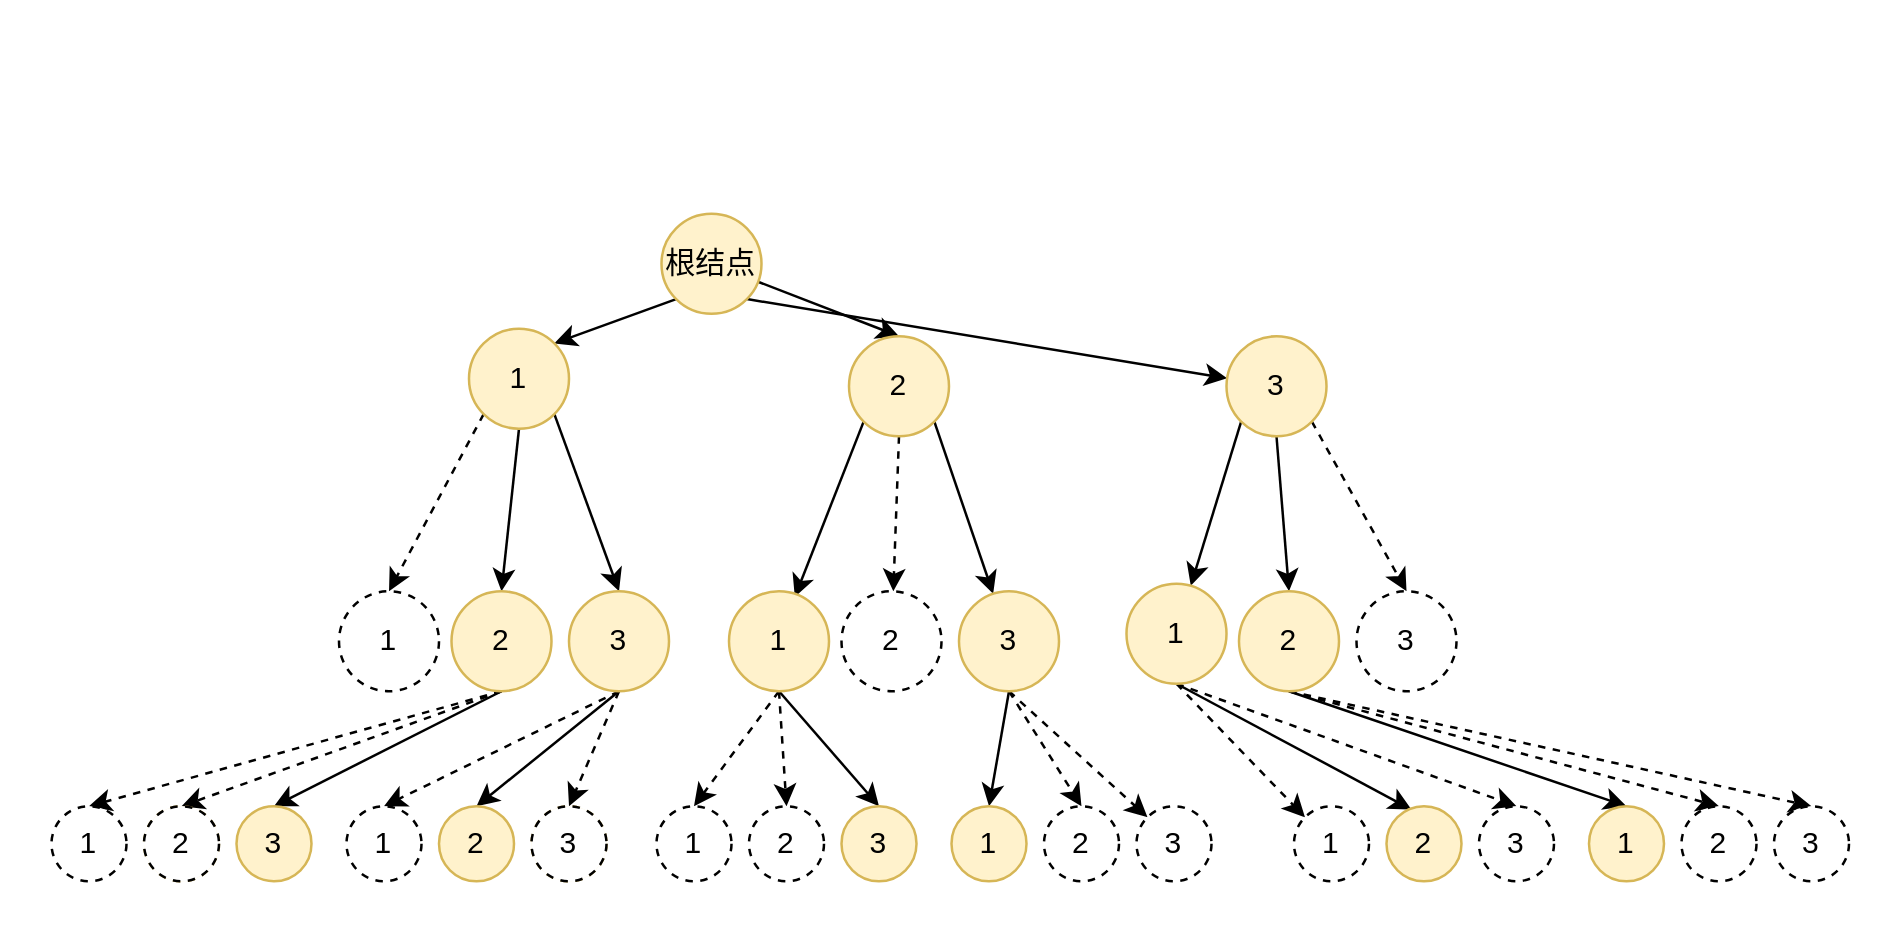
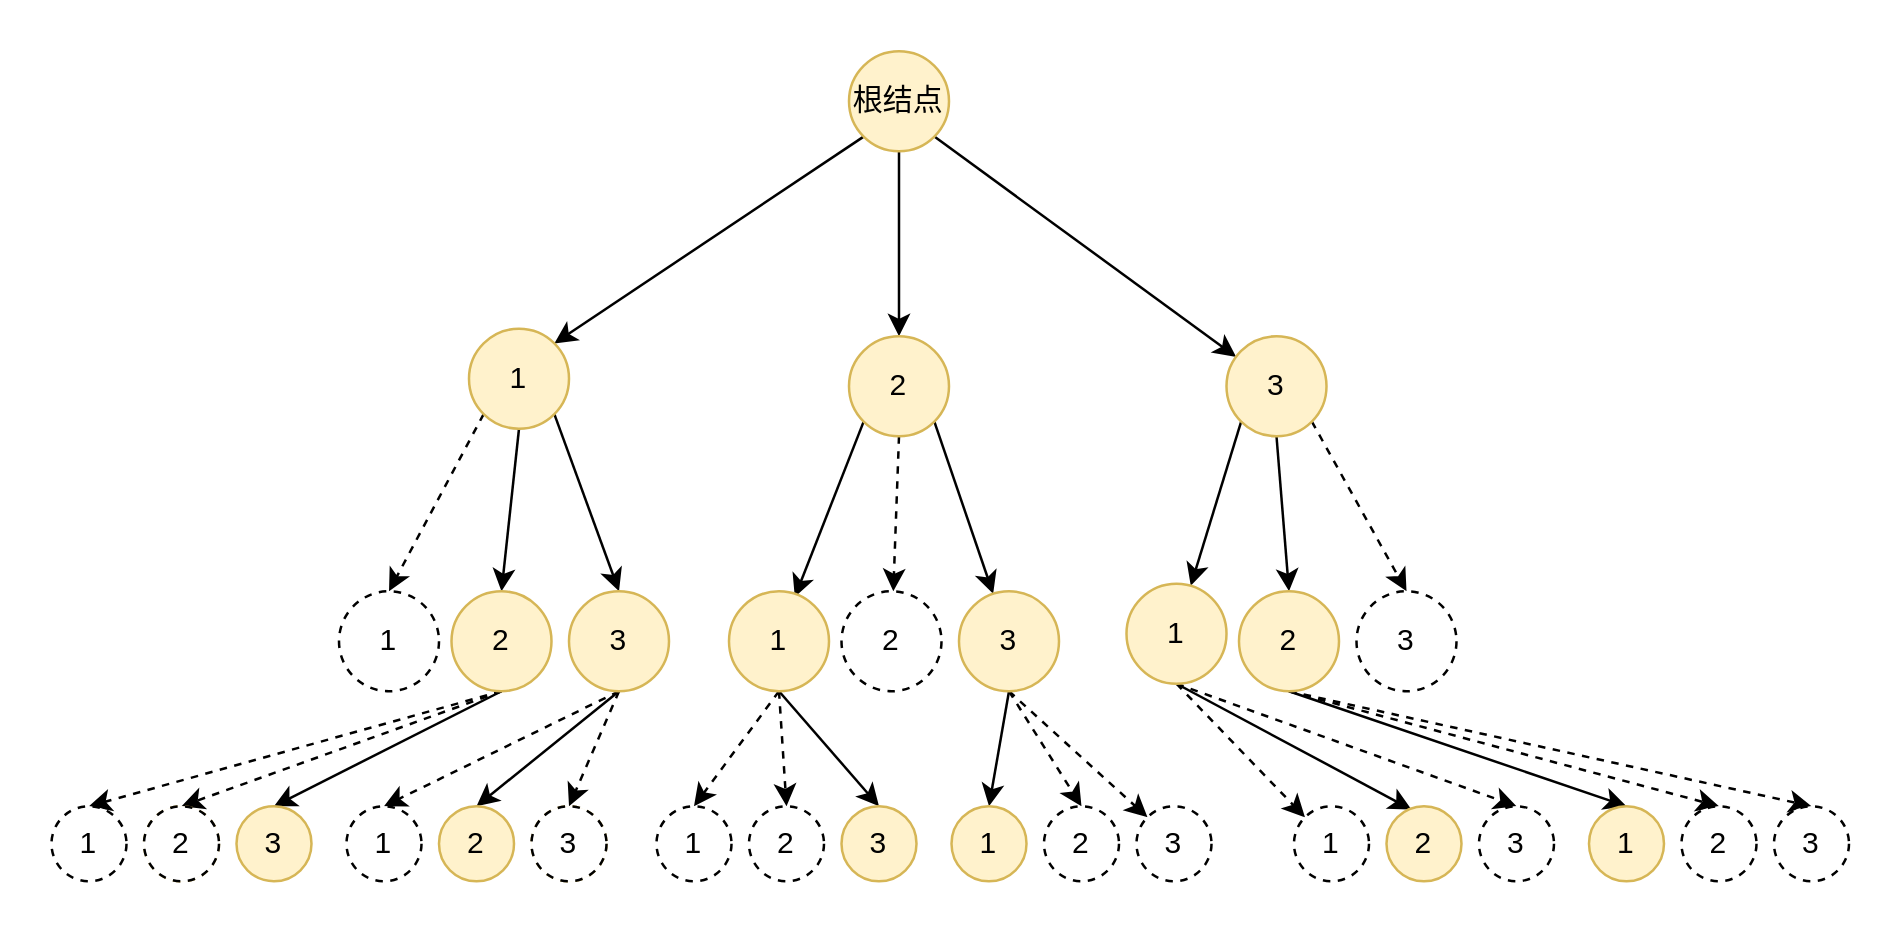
  <mxCell id="0" />
  <mxCell id="1" parent="0" />
  <mxCell id="2" style="rounded=0;orthogonalLoop=1;jettySize=auto;html=1;exitX=0;exitY=1;exitDx=0;exitDy=0;entryX=1;entryY=0;entryDx=0;entryDy=0;" edge="1" parent="1" source="5" target="9"><mxGeometry relative="1" as="geometry" /></mxCell>
  <mxCell id="3" style="edgeStyle=none;rounded=0;orthogonalLoop=1;jettySize=auto;html=1;entryX=0.5;entryY=0;entryDx=0;entryDy=0;" edge="1" parent="1" source="5" target="13"><mxGeometry relative="1" as="geometry" /></mxCell>
  <mxCell id="4" style="edgeStyle=none;rounded=0;orthogonalLoop=1;jettySize=auto;html=1;exitX=1;exitY=1;exitDx=0;exitDy=0;" edge="1" parent="1" source="5" target="17"><mxGeometry relative="1" as="geometry" /></mxCell>
- <mxCell id="5" value="根结点" style="ellipse;whiteSpace=wrap;html=1;aspect=fixed;fillColor=#fff2cc;strokeColor=#d6b656;fillStyle=auto;gradientColor=none;" vertex="1" parent="1"><mxGeometry x="264" y="85" width="40" height="40" as="geometry" /></mxCell>
+ <mxCell id="5" value="根结点" style="ellipse;whiteSpace=wrap;html=1;aspect=fixed;fillColor=#fff2cc;strokeColor=#d6b656;fillStyle=auto;gradientColor=none;" vertex="1" parent="1"><mxGeometry x="339" y="20" width="40" height="40" as="geometry" /></mxCell>
  <mxCell id="6" style="edgeStyle=none;rounded=0;orthogonalLoop=1;jettySize=auto;html=1;exitX=0;exitY=1;exitDx=0;exitDy=0;entryX=0.5;entryY=0;entryDx=0;entryDy=0;dashed=1;" edge="1" parent="1" source="9" target="18"><mxGeometry relative="1" as="geometry" /></mxCell>
  <mxCell id="7" style="edgeStyle=none;rounded=0;orthogonalLoop=1;jettySize=auto;html=1;exitX=0.5;exitY=1;exitDx=0;exitDy=0;entryX=0.5;entryY=0;entryDx=0;entryDy=0;" edge="1" parent="1" source="9" target="22"><mxGeometry relative="1" as="geometry" /></mxCell>
  <mxCell id="8" style="edgeStyle=none;rounded=0;orthogonalLoop=1;jettySize=auto;html=1;exitX=1;exitY=1;exitDx=0;exitDy=0;entryX=0.5;entryY=0;entryDx=0;entryDy=0;" edge="1" parent="1" source="9" target="26"><mxGeometry relative="1" as="geometry" /></mxCell>
  <mxCell id="9" value="1" style="ellipse;whiteSpace=wrap;html=1;aspect=fixed;fillColor=#fff2cc;strokeColor=#d6b656;fillStyle=auto;gradientColor=none;" vertex="1" parent="1"><mxGeometry x="187" y="131" width="40" height="40" as="geometry" /></mxCell>
  <mxCell id="10" style="edgeStyle=none;rounded=0;orthogonalLoop=1;jettySize=auto;html=1;exitX=0;exitY=1;exitDx=0;exitDy=0;entryX=0.658;entryY=0.058;entryDx=0;entryDy=0;entryPerimeter=0;" edge="1" parent="1" source="13" target="30"><mxGeometry relative="1" as="geometry" /></mxCell>
  <mxCell id="11" style="edgeStyle=none;rounded=0;orthogonalLoop=1;jettySize=auto;html=1;exitX=0.5;exitY=1;exitDx=0;exitDy=0;dashed=1;" edge="1" parent="1" source="13" target="31"><mxGeometry relative="1" as="geometry" /></mxCell>
  <mxCell id="12" style="edgeStyle=none;rounded=0;orthogonalLoop=1;jettySize=auto;html=1;exitX=1;exitY=1;exitDx=0;exitDy=0;" edge="1" parent="1" source="13" target="35"><mxGeometry relative="1" as="geometry" /></mxCell>
  <mxCell id="13" value="2" style="ellipse;whiteSpace=wrap;html=1;aspect=fixed;fillColor=#fff2cc;strokeColor=#d6b656;fillStyle=auto;gradientColor=none;" vertex="1" parent="1"><mxGeometry x="339" y="134" width="40" height="40" as="geometry" /></mxCell>
  <mxCell id="14" style="edgeStyle=none;rounded=0;orthogonalLoop=1;jettySize=auto;html=1;exitX=0;exitY=1;exitDx=0;exitDy=0;" edge="1" parent="1" source="17" target="39"><mxGeometry relative="1" as="geometry" /></mxCell>
  <mxCell id="15" style="edgeStyle=none;rounded=0;orthogonalLoop=1;jettySize=auto;html=1;exitX=0.5;exitY=1;exitDx=0;exitDy=0;entryX=0.5;entryY=0;entryDx=0;entryDy=0;" edge="1" parent="1" source="17" target="43"><mxGeometry relative="1" as="geometry" /></mxCell>
  <mxCell id="16" style="edgeStyle=none;rounded=0;orthogonalLoop=1;jettySize=auto;html=1;exitX=1;exitY=1;exitDx=0;exitDy=0;entryX=0.5;entryY=0;entryDx=0;entryDy=0;dashed=1;" edge="1" parent="1" source="17" target="44"><mxGeometry relative="1" as="geometry" /></mxCell>
  <mxCell id="17" value="3" style="ellipse;whiteSpace=wrap;html=1;aspect=fixed;fillColor=#fff2cc;strokeColor=#d6b656;fillStyle=auto;gradientColor=none;" vertex="1" parent="1"><mxGeometry x="490" y="134" width="40" height="40" as="geometry" /></mxCell>
  <mxCell id="18" value="1" style="ellipse;whiteSpace=wrap;html=1;aspect=fixed;dashed=1;fillStyle=auto;" vertex="1" parent="1"><mxGeometry x="135" y="236" width="40" height="40" as="geometry" /></mxCell>
  <mxCell id="19" style="edgeStyle=none;rounded=0;orthogonalLoop=1;jettySize=auto;html=1;exitX=0.5;exitY=1;exitDx=0;exitDy=0;entryX=0.5;entryY=0;entryDx=0;entryDy=0;dashed=1;" edge="1" parent="1" source="22" target="45"><mxGeometry relative="1" as="geometry" /></mxCell>
  <mxCell id="20" style="edgeStyle=none;rounded=0;orthogonalLoop=1;jettySize=auto;html=1;exitX=0.5;exitY=1;exitDx=0;exitDy=0;entryX=0.5;entryY=0;entryDx=0;entryDy=0;dashed=1;" edge="1" parent="1" source="22" target="46"><mxGeometry relative="1" as="geometry" /></mxCell>
  <mxCell id="21" style="edgeStyle=none;rounded=0;orthogonalLoop=1;jettySize=auto;html=1;entryX=0.5;entryY=0;entryDx=0;entryDy=0;exitX=0.5;exitY=1;exitDx=0;exitDy=0;" edge="1" parent="1" source="22" target="47"><mxGeometry relative="1" as="geometry" /></mxCell>
  <mxCell id="22" value="2" style="ellipse;whiteSpace=wrap;html=1;aspect=fixed;fillColor=#fff2cc;strokeColor=#d6b656;fillStyle=auto;gradientColor=none;" vertex="1" parent="1"><mxGeometry x="180" y="236" width="40" height="40" as="geometry" /></mxCell>
  <mxCell id="23" style="edgeStyle=none;rounded=0;orthogonalLoop=1;jettySize=auto;html=1;exitX=0.5;exitY=1;exitDx=0;exitDy=0;entryX=0.5;entryY=0;entryDx=0;entryDy=0;dashed=1;" edge="1" parent="1" source="26" target="48"><mxGeometry relative="1" as="geometry" /></mxCell>
  <mxCell id="24" style="edgeStyle=none;rounded=0;orthogonalLoop=1;jettySize=auto;html=1;exitX=0.5;exitY=1;exitDx=0;exitDy=0;entryX=0.5;entryY=0;entryDx=0;entryDy=0;" edge="1" parent="1" source="26" target="49"><mxGeometry relative="1" as="geometry" /></mxCell>
  <mxCell id="25" style="edgeStyle=none;rounded=0;orthogonalLoop=1;jettySize=auto;html=1;exitX=0.5;exitY=1;exitDx=0;exitDy=0;entryX=0.5;entryY=0;entryDx=0;entryDy=0;dashed=1;" edge="1" parent="1" source="26" target="50"><mxGeometry relative="1" as="geometry" /></mxCell>
  <mxCell id="26" value="3" style="ellipse;whiteSpace=wrap;html=1;aspect=fixed;fillColor=#fff2cc;strokeColor=#d6b656;fillStyle=auto;gradientColor=none;" vertex="1" parent="1"><mxGeometry x="227" y="236" width="40" height="40" as="geometry" /></mxCell>
  <mxCell id="27" style="edgeStyle=none;rounded=0;orthogonalLoop=1;jettySize=auto;html=1;exitX=0.5;exitY=1;exitDx=0;exitDy=0;entryX=0.5;entryY=0;entryDx=0;entryDy=0;" edge="1" parent="1" source="30" target="53"><mxGeometry relative="1" as="geometry" /></mxCell>
  <mxCell id="28" style="edgeStyle=none;rounded=0;orthogonalLoop=1;jettySize=auto;html=1;exitX=0.5;exitY=1;exitDx=0;exitDy=0;entryX=0.5;entryY=0;entryDx=0;entryDy=0;dashed=1;" edge="1" parent="1" source="30" target="52"><mxGeometry relative="1" as="geometry" /></mxCell>
  <mxCell id="29" style="edgeStyle=none;rounded=0;orthogonalLoop=1;jettySize=auto;html=1;exitX=0.5;exitY=1;exitDx=0;exitDy=0;entryX=0.5;entryY=0;entryDx=0;entryDy=0;dashed=1;" edge="1" parent="1" source="30" target="51"><mxGeometry relative="1" as="geometry" /></mxCell>
  <mxCell id="30" value="1" style="ellipse;whiteSpace=wrap;html=1;aspect=fixed;fillColor=#fff2cc;strokeColor=#d6b656;fillStyle=auto;gradientColor=none;" vertex="1" parent="1"><mxGeometry x="291" y="236" width="40" height="40" as="geometry" /></mxCell>
  <mxCell id="31" value="2" style="ellipse;whiteSpace=wrap;html=1;aspect=fixed;fillStyle=auto;dashed=1;" vertex="1" parent="1"><mxGeometry x="336" y="236" width="40" height="40" as="geometry" /></mxCell>
  <mxCell id="32" style="edgeStyle=none;rounded=0;orthogonalLoop=1;jettySize=auto;html=1;exitX=0.5;exitY=1;exitDx=0;exitDy=0;entryX=0.5;entryY=0;entryDx=0;entryDy=0;" edge="1" parent="1" source="35" target="54"><mxGeometry relative="1" as="geometry" /></mxCell>
  <mxCell id="33" style="edgeStyle=none;rounded=0;orthogonalLoop=1;jettySize=auto;html=1;exitX=0.5;exitY=1;exitDx=0;exitDy=0;entryX=0.5;entryY=0;entryDx=0;entryDy=0;dashed=1;" edge="1" parent="1" source="35" target="55"><mxGeometry relative="1" as="geometry" /></mxCell>
  <mxCell id="34" style="edgeStyle=none;rounded=0;orthogonalLoop=1;jettySize=auto;html=1;exitX=0.5;exitY=1;exitDx=0;exitDy=0;entryX=0;entryY=0;entryDx=0;entryDy=0;dashed=1;" edge="1" parent="1" source="35" target="56"><mxGeometry relative="1" as="geometry" /></mxCell>
  <mxCell id="35" value="3" style="ellipse;whiteSpace=wrap;html=1;aspect=fixed;fillColor=#fff2cc;strokeColor=#d6b656;fillStyle=auto;gradientColor=none;" vertex="1" parent="1"><mxGeometry x="383" y="236" width="40" height="40" as="geometry" /></mxCell>
  <mxCell id="36" style="edgeStyle=none;rounded=0;orthogonalLoop=1;jettySize=auto;html=1;exitX=0.5;exitY=1;exitDx=0;exitDy=0;entryX=0.5;entryY=0;entryDx=0;entryDy=0;dashed=1;" edge="1" parent="1" source="39" target="59"><mxGeometry relative="1" as="geometry" /></mxCell>
  <mxCell id="37" style="edgeStyle=none;rounded=0;orthogonalLoop=1;jettySize=auto;html=1;exitX=0.5;exitY=1;exitDx=0;exitDy=0;entryX=0.333;entryY=0.044;entryDx=0;entryDy=0;entryPerimeter=0;" edge="1" parent="1" source="39" target="58"><mxGeometry relative="1" as="geometry" /></mxCell>
  <mxCell id="38" style="edgeStyle=none;rounded=0;orthogonalLoop=1;jettySize=auto;html=1;exitX=0.5;exitY=1;exitDx=0;exitDy=0;entryX=0;entryY=0;entryDx=0;entryDy=0;dashed=1;" edge="1" parent="1" source="39" target="57"><mxGeometry relative="1" as="geometry" /></mxCell>
  <mxCell id="39" value="1" style="ellipse;whiteSpace=wrap;html=1;aspect=fixed;fillColor=#fff2cc;strokeColor=#d6b656;fillStyle=auto;gradientColor=none;" vertex="1" parent="1"><mxGeometry x="450" y="233" width="40" height="40" as="geometry" /></mxCell>
  <mxCell id="40" style="edgeStyle=none;rounded=0;orthogonalLoop=1;jettySize=auto;html=1;entryX=0.5;entryY=0;entryDx=0;entryDy=0;dashed=1;" edge="1" parent="1" target="62"><mxGeometry relative="1" as="geometry"><mxPoint x="515" y="276" as="sourcePoint" /></mxGeometry></mxCell>
  <mxCell id="41" style="edgeStyle=none;rounded=0;orthogonalLoop=1;jettySize=auto;html=1;exitX=0.5;exitY=1;exitDx=0;exitDy=0;entryX=0.5;entryY=0;entryDx=0;entryDy=0;dashed=1;" edge="1" parent="1" source="43" target="61"><mxGeometry relative="1" as="geometry" /></mxCell>
  <mxCell id="42" style="edgeStyle=none;rounded=0;orthogonalLoop=1;jettySize=auto;html=1;exitX=0.5;exitY=1;exitDx=0;exitDy=0;entryX=0.5;entryY=0;entryDx=0;entryDy=0;" edge="1" parent="1" source="43" target="60"><mxGeometry relative="1" as="geometry" /></mxCell>
  <mxCell id="43" value="2" style="ellipse;whiteSpace=wrap;html=1;aspect=fixed;fillColor=#fff2cc;strokeColor=#d6b656;fillStyle=auto;gradientColor=none;" vertex="1" parent="1"><mxGeometry x="495" y="236" width="40" height="40" as="geometry" /></mxCell>
  <mxCell id="44" value="3" style="ellipse;whiteSpace=wrap;html=1;aspect=fixed;fillStyle=auto;dashed=1;" vertex="1" parent="1"><mxGeometry x="542" y="236" width="40" height="40" as="geometry" /></mxCell>
  <mxCell id="45" value="1" style="ellipse;whiteSpace=wrap;html=1;aspect=fixed;fillStyle=auto;dashed=1;" vertex="1" parent="1"><mxGeometry x="20" y="322" width="30" height="30" as="geometry" /></mxCell>
  <mxCell id="46" value="2" style="ellipse;whiteSpace=wrap;html=1;aspect=fixed;fillColor=#fff2cc;strokeColor=#d6b656;dashed=1;fillStyle=auto;gradientColor=none;" vertex="1" parent="1"><mxGeometry x="57" y="322" width="30" height="30" as="geometry" /></mxCell>
  <mxCell id="47" value="3" style="ellipse;whiteSpace=wrap;html=1;aspect=fixed;fillColor=#fff2cc;strokeColor=#d6b656;fillStyle=auto;gradientColor=none;" vertex="1" parent="1"><mxGeometry x="94" y="322" width="30" height="30" as="geometry" /></mxCell>
  <mxCell id="48" value="1" style="ellipse;whiteSpace=wrap;html=1;aspect=fixed;dashed=1;fillStyle=auto;" vertex="1" parent="1"><mxGeometry x="138" y="322" width="30" height="30" as="geometry" /></mxCell>
  <mxCell id="49" value="2" style="ellipse;whiteSpace=wrap;html=1;aspect=fixed;fillColor=#fff2cc;strokeColor=#d6b656;fillStyle=auto;gradientColor=none;" vertex="1" parent="1"><mxGeometry x="175" y="322" width="30" height="30" as="geometry" /></mxCell>
  <mxCell id="50" value="3" style="ellipse;whiteSpace=wrap;html=1;aspect=fixed;fillColor=#fff2cc;strokeColor=#d6b656;dashed=1;fillStyle=auto;gradientColor=none;" vertex="1" parent="1"><mxGeometry x="212" y="322" width="30" height="30" as="geometry" /></mxCell>
  <mxCell id="51" value="1" style="ellipse;whiteSpace=wrap;html=1;aspect=fixed;fillStyle=auto;dashed=1;" vertex="1" parent="1"><mxGeometry x="262" y="322" width="30" height="30" as="geometry" /></mxCell>
  <mxCell id="52" value="2" style="ellipse;whiteSpace=wrap;html=1;aspect=fixed;dashed=1;fillStyle=auto;" vertex="1" parent="1"><mxGeometry x="299" y="322" width="30" height="30" as="geometry" /></mxCell>
  <mxCell id="53" value="3" style="ellipse;whiteSpace=wrap;html=1;aspect=fixed;fillStyle=auto;fillColor=#fff2cc;strokeColor=#d6b656;" vertex="1" parent="1"><mxGeometry x="336" y="322" width="30" height="30" as="geometry" /></mxCell>
  <mxCell id="54" value="1" style="ellipse;whiteSpace=wrap;html=1;aspect=fixed;fillStyle=auto;fillColor=#fff2cc;strokeColor=#d6b656;" vertex="1" parent="1"><mxGeometry x="380" y="322" width="30" height="30" as="geometry" /></mxCell>
  <mxCell id="55" value="2" style="ellipse;whiteSpace=wrap;html=1;aspect=fixed;fillStyle=auto;dashed=1;" vertex="1" parent="1"><mxGeometry x="417" y="322" width="30" height="30" as="geometry" /></mxCell>
  <mxCell id="56" value="3" style="ellipse;whiteSpace=wrap;html=1;aspect=fixed;dashed=1;fillStyle=auto;" vertex="1" parent="1"><mxGeometry x="454" y="322" width="30" height="30" as="geometry" /></mxCell>
  <mxCell id="57" value="1" style="ellipse;whiteSpace=wrap;html=1;aspect=fixed;fillStyle=auto;dashed=1;" vertex="1" parent="1"><mxGeometry x="517" y="322" width="30" height="30" as="geometry" /></mxCell>
  <mxCell id="58" value="2" style="ellipse;whiteSpace=wrap;html=1;aspect=fixed;fillColor=#fff2cc;strokeColor=#d6b656;fillStyle=auto;gradientColor=none;" vertex="1" parent="1"><mxGeometry x="554" y="322" width="30" height="30" as="geometry" /></mxCell>
  <mxCell id="59" value="3" style="ellipse;whiteSpace=wrap;html=1;aspect=fixed;fillStyle=auto;dashed=1;" vertex="1" parent="1"><mxGeometry x="591" y="322" width="30" height="30" as="geometry" /></mxCell>
  <mxCell id="60" value="1" style="ellipse;whiteSpace=wrap;html=1;aspect=fixed;fillColor=#fff2cc;strokeColor=#d6b656;fillStyle=auto;gradientColor=none;" vertex="1" parent="1"><mxGeometry x="635" y="322" width="30" height="30" as="geometry" /></mxCell>
  <mxCell id="61" value="2" style="ellipse;whiteSpace=wrap;html=1;aspect=fixed;fillStyle=auto;dashed=1;" vertex="1" parent="1"><mxGeometry x="672" y="322" width="30" height="30" as="geometry" /></mxCell>
  <mxCell id="62" value="3" style="ellipse;whiteSpace=wrap;html=1;aspect=fixed;dashed=1;fillStyle=auto;" vertex="1" parent="1"><mxGeometry x="709" y="322" width="30" height="30" as="geometry" /></mxCell>
  <mxCell id="63" value="2" style="ellipse;whiteSpace=wrap;html=1;aspect=fixed;dashed=1;fillStyle=auto;" vertex="1" parent="1"><mxGeometry x="57" y="322" width="30" height="30" as="geometry" /></mxCell>
  <mxCell id="64" value="3" style="ellipse;whiteSpace=wrap;html=1;aspect=fixed;dashed=1;fillStyle=auto;" vertex="1" parent="1"><mxGeometry x="212" y="322" width="30" height="30" as="geometry" /></mxCell>
